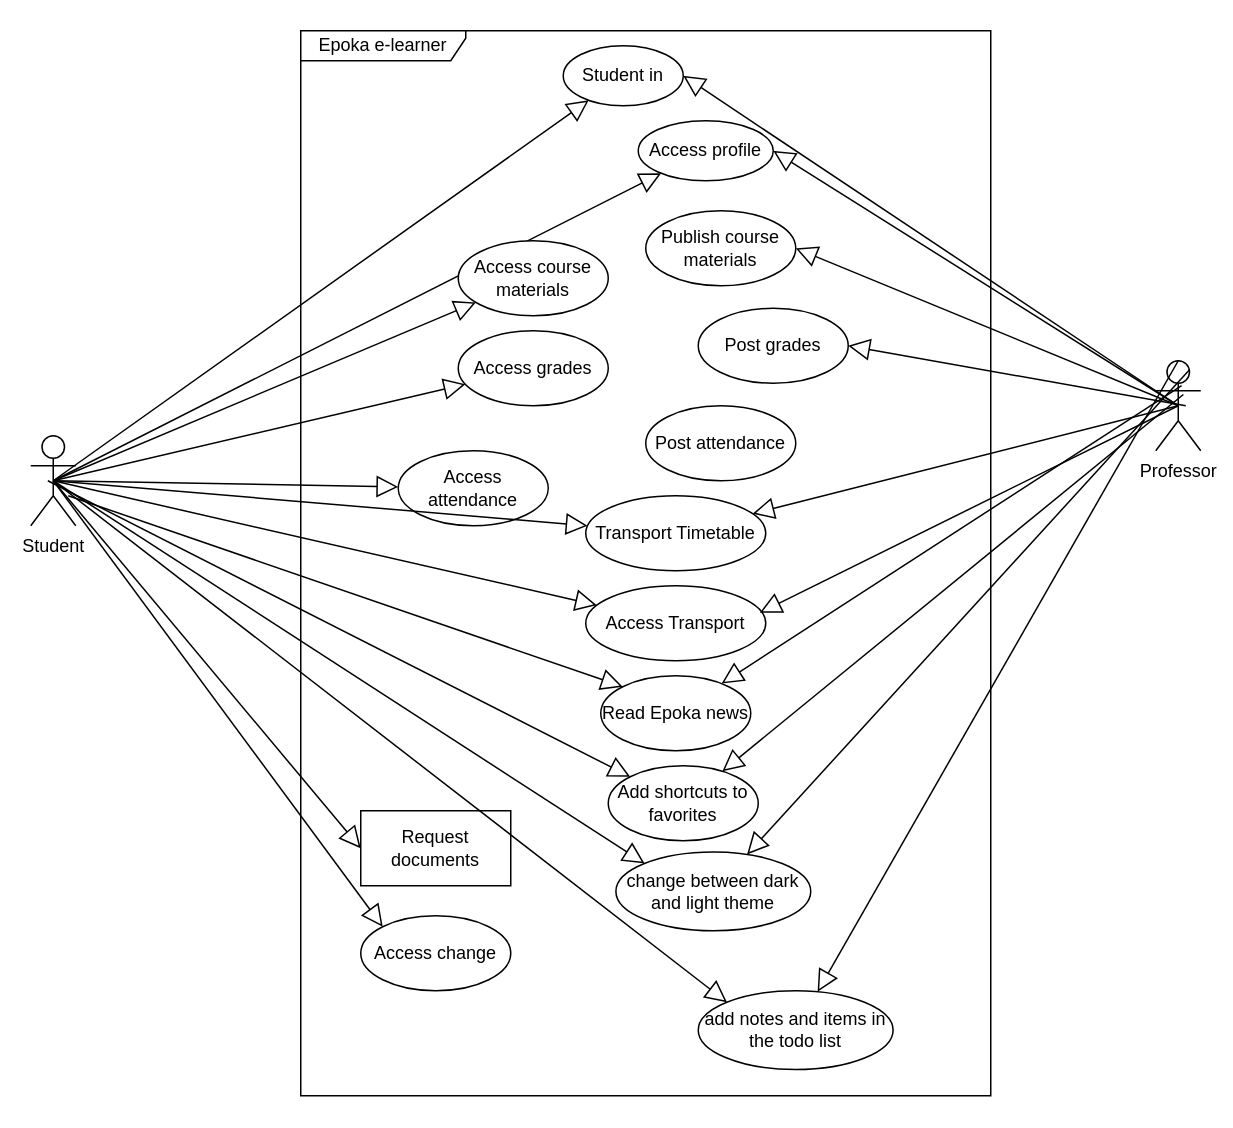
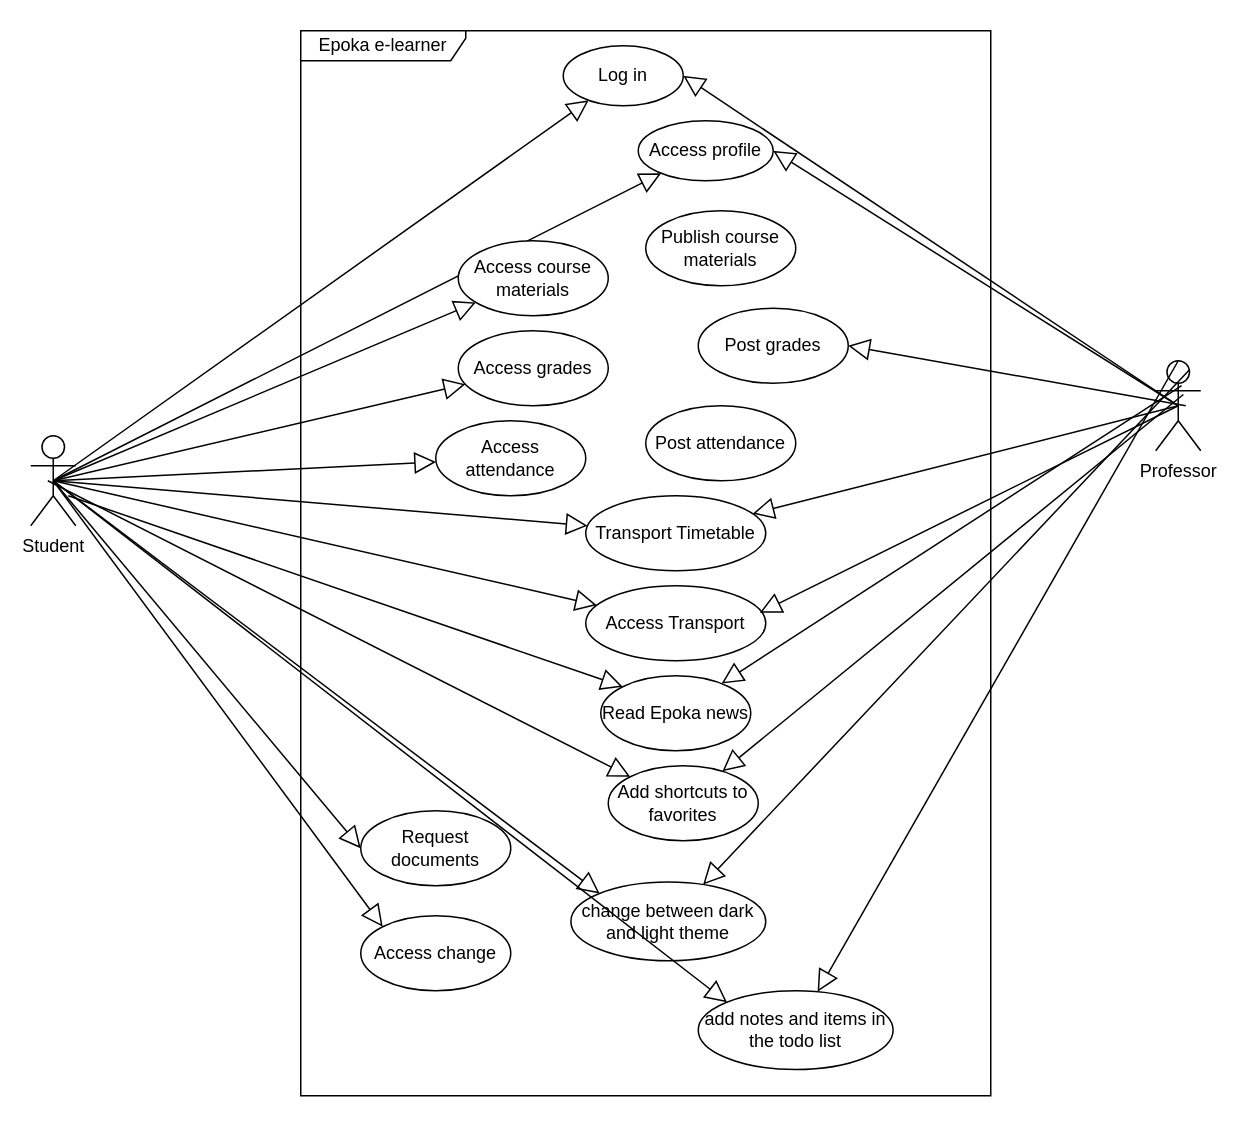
  <mxCell id="0" />
  <mxCell id="1" parent="0" />
  <mxCell id="2" value="Epoka e-learner" style="shape=umlFrame;whiteSpace=wrap;html=1;width=110;height=20;" vertex="1" parent="1"><mxGeometry x="200" y="20" width="460" height="710" as="geometry" /></mxCell>
  <mxCell id="3" value="Student" style="shape=umlActor;html=1;verticalLabelPosition=bottom;verticalAlign=top;align=center;" vertex="1" parent="1"><mxGeometry x="20" y="290" width="30" height="60" as="geometry" /></mxCell>
  <mxCell id="4" value="Professor" style="shape=umlActor;html=1;verticalLabelPosition=bottom;verticalAlign=top;align=center;" vertex="1" parent="1"><mxGeometry x="770" y="240" width="30" height="60" as="geometry" /></mxCell>
- <mxCell id="5" value="Student in" style="ellipse;whiteSpace=wrap;html=1;" vertex="1" parent="1"><mxGeometry x="375" y="30" width="80" height="40" as="geometry" /></mxCell>
+ <mxCell id="5" value="Log in" style="ellipse;whiteSpace=wrap;html=1;" vertex="1" parent="1"><mxGeometry x="375" y="30" width="80" height="40" as="geometry" /></mxCell>
  <mxCell id="6" value="Access profile" style="ellipse;whiteSpace=wrap;html=1;" vertex="1" parent="1"><mxGeometry x="425" y="80" width="90" height="40" as="geometry" /></mxCell>
  <mxCell id="7" value="" style="edgeStyle=none;html=1;endArrow=block;endFill=0;endSize=12;verticalAlign=bottom;exitX=0.5;exitY=0.5;exitDx=0;exitDy=0;exitPerimeter=0;entryX=1;entryY=0.5;entryDx=0;entryDy=0;" edge="1" parent="1" source="4" target="5"><mxGeometry width="160" relative="1" as="geometry"><mxPoint x="440" y="250" as="sourcePoint" /><mxPoint x="600" y="250" as="targetPoint" /></mxGeometry></mxCell>
  <mxCell id="8" value="" style="edgeStyle=none;html=1;endArrow=block;endFill=0;endSize=12;verticalAlign=bottom;exitX=0.5;exitY=0.5;exitDx=0;exitDy=0;exitPerimeter=0;" edge="1" parent="1" source="3" target="5"><mxGeometry width="160" relative="1" as="geometry"><mxPoint x="130" y="220" as="sourcePoint" /><mxPoint x="290" y="220" as="targetPoint" /></mxGeometry></mxCell>
  <mxCell id="9" value="" style="edgeStyle=none;html=1;endArrow=block;endFill=0;endSize=12;verticalAlign=bottom;exitX=0.5;exitY=0.5;exitDx=0;exitDy=0;exitPerimeter=0;" edge="1" parent="1" source="3" target="6"><mxGeometry width="160" relative="1" as="geometry"><mxPoint x="140" y="220" as="sourcePoint" /><mxPoint x="381.783" y="201.314" as="targetPoint" /></mxGeometry></mxCell>
  <mxCell id="10" value="" style="edgeStyle=none;html=1;endArrow=block;endFill=0;endSize=12;verticalAlign=bottom;exitX=0.5;exitY=0.5;exitDx=0;exitDy=0;exitPerimeter=0;entryX=1;entryY=0.5;entryDx=0;entryDy=0;" edge="1" parent="1" source="4" target="6"><mxGeometry width="160" relative="1" as="geometry"><mxPoint x="440" y="250" as="sourcePoint" /><mxPoint x="600" y="250" as="targetPoint" /></mxGeometry></mxCell>
  <mxCell id="11" value="Access course materials&lt;span style=&quot;color: rgba(0 , 0 , 0 , 0) ; font-family: monospace ; font-size: 0px&quot;&gt;%3CmxGraphModel%3E%3Croot%3E%3CmxCell%20id%3D%220%22%2F%3E%3CmxCell%20id%3D%221%22%20parent%3D%220%22%2F%3E%3CmxCell%20id%3D%222%22%20value%3D%22%22%20style%3D%22edgeStyle%3Dnone%3Bhtml%3D1%3BendArrow%3Dblock%3BendFill%3D0%3BendSize%3D12%3BverticalAlign%3Dbottom%3B%22%20edge%3D%221%22%20parent%3D%221%22%3E%3CmxGeometry%20width%3D%22160%22%20relative%3D%221%22%20as%3D%22geometry%22%3E%3CmxPoint%20x%3D%22150%22%20y%3D%22230%22%20as%3D%22sourcePoint%22%2F%3E%3CmxPoint%20x%3D%22391.783%22%20y%3D%22201.314%22%20as%3D%22targetPoint%22%2F%3E%3C%2FmxGeometry%3E%3C%2FmxCell%3E%3C%2Froot%3E%3C%2FmxGraphModel%3E&lt;/span&gt;" style="ellipse;whiteSpace=wrap;html=1;" vertex="1" parent="1"><mxGeometry x="305" y="160" width="100" height="50" as="geometry" /></mxCell>
  <mxCell id="12" value="Publish course materials" style="ellipse;whiteSpace=wrap;html=1;" vertex="1" parent="1"><mxGeometry x="430" y="140" width="100" height="50" as="geometry" /></mxCell>
  <mxCell id="13" value="" style="edgeStyle=none;html=1;endArrow=block;endFill=0;endSize=12;verticalAlign=bottom;exitX=0.5;exitY=0.5;exitDx=0;exitDy=0;exitPerimeter=0;" edge="1" parent="1" source="3" target="11"><mxGeometry width="160" relative="1" as="geometry"><mxPoint x="139" y="220" as="sourcePoint" /><mxPoint x="365.002" y="219.998" as="targetPoint" /></mxGeometry></mxCell>
- <mxCell id="14" value="" style="edgeStyle=none;html=1;endArrow=block;endFill=0;endSize=12;verticalAlign=bottom;entryX=1;entryY=0.5;entryDx=0;entryDy=0;exitX=0.5;exitY=0.5;exitDx=0;exitDy=0;exitPerimeter=0;" edge="1" parent="1" source="4" target="12"><mxGeometry width="160" relative="1" as="geometry"><mxPoint x="710" y="280" as="sourcePoint" /><mxPoint x="465" y="210" as="targetPoint" /></mxGeometry></mxCell>
  <mxCell id="15" value="Access grades" style="ellipse;whiteSpace=wrap;html=1;" vertex="1" parent="1"><mxGeometry x="305" y="220" width="100" height="50" as="geometry" /></mxCell>
  <mxCell id="16" value="" style="edgeStyle=none;html=1;endArrow=block;endFill=0;endSize=12;verticalAlign=bottom;exitX=0.5;exitY=0.5;exitDx=0;exitDy=0;exitPerimeter=0;" edge="1" parent="1" target="15" source="3"><mxGeometry width="160" relative="1" as="geometry"><mxPoint x="110" y="230" as="sourcePoint" /><mxPoint x="365.002" y="279.998" as="targetPoint" /></mxGeometry></mxCell>
  <mxCell id="17" value="Post grades" style="ellipse;whiteSpace=wrap;html=1;" vertex="1" parent="1"><mxGeometry x="465" y="205" width="100" height="50" as="geometry" /></mxCell>
  <mxCell id="18" value="" style="edgeStyle=none;html=1;endArrow=block;endFill=0;endSize=12;verticalAlign=bottom;entryX=1;entryY=0.5;entryDx=0;entryDy=0;exitX=0.667;exitY=0.5;exitDx=0;exitDy=0;exitPerimeter=0;" edge="1" parent="1" target="17" source="4"><mxGeometry width="160" relative="1" as="geometry"><mxPoint x="710" y="280" as="sourcePoint" /><mxPoint x="480" y="280" as="targetPoint" /></mxGeometry></mxCell>
- <mxCell id="19" value="Access attendance" style="ellipse;whiteSpace=wrap;html=1;" vertex="1" parent="1"><mxGeometry x="265" y="300" width="100" height="50" as="geometry" /></mxCell>
+ <mxCell id="19" value="Access attendance" style="ellipse;whiteSpace=wrap;html=1;" vertex="1" parent="1"><mxGeometry x="290" y="280" width="100" height="50" as="geometry" /></mxCell>
  <mxCell id="20" value="" style="edgeStyle=none;html=1;endArrow=block;endFill=0;endSize=12;verticalAlign=bottom;exitX=0.5;exitY=0.5;exitDx=0;exitDy=0;exitPerimeter=0;" edge="1" parent="1" target="19" source="3"><mxGeometry width="160" relative="1" as="geometry"><mxPoint x="130" y="220" as="sourcePoint" /><mxPoint x="336.002" y="339.998" as="targetPoint" /></mxGeometry></mxCell>
  <mxCell id="21" value="Post attendance" style="ellipse;whiteSpace=wrap;html=1;" vertex="1" parent="1"><mxGeometry x="430" y="270" width="100" height="50" as="geometry" /></mxCell>
- <mxCell id="22" value="Request documents" style="whiteSpace=wrap;html=1;rounded=0;" vertex="1" parent="1"><mxGeometry x="240" y="540" width="100" height="50" as="geometry" /></mxCell>
+ <mxCell id="22" value="Request documents" style="ellipse;whiteSpace=wrap;html=1;" vertex="1" parent="1"><mxGeometry x="240" y="540" width="100" height="50" as="geometry" /></mxCell>
  <mxCell id="23" value="" style="edgeStyle=none;html=1;endArrow=block;endFill=0;endSize=12;verticalAlign=bottom;entryX=0;entryY=0.5;entryDx=0;entryDy=0;exitX=0.5;exitY=0.5;exitDx=0;exitDy=0;exitPerimeter=0;" edge="1" parent="1" target="22" source="3"><mxGeometry width="160" relative="1" as="geometry"><mxPoint x="130" y="230" as="sourcePoint" /><mxPoint x="330.002" y="409.998" as="targetPoint" /></mxGeometry></mxCell>
  <mxCell id="24" value="Access change" style="ellipse;whiteSpace=wrap;html=1;" vertex="1" parent="1"><mxGeometry x="240" y="610" width="100" height="50" as="geometry" /></mxCell>
  <mxCell id="25" value="" style="edgeStyle=none;html=1;endArrow=block;endFill=0;endSize=12;verticalAlign=bottom;entryX=0;entryY=0;entryDx=0;entryDy=0;exitX=0.5;exitY=0.5;exitDx=0;exitDy=0;exitPerimeter=0;" edge="1" parent="1" target="24" source="3"><mxGeometry width="160" relative="1" as="geometry"><mxPoint x="130" y="220" as="sourcePoint" /><mxPoint x="403.502" y="499.998" as="targetPoint" /><Array as="points" /></mxGeometry></mxCell>
  <mxCell id="26" value="" style="edgeStyle=none;html=1;endArrow=block;endFill=0;endSize=12;verticalAlign=bottom;exitX=0.5;exitY=0.5;exitDx=0;exitDy=0;exitPerimeter=0;" edge="1" parent="1" source="4" target="27"><mxGeometry width="160" relative="1" as="geometry"><mxPoint x="700" y="290" as="sourcePoint" /><mxPoint x="620" y="410" as="targetPoint" /></mxGeometry></mxCell>
  <mxCell id="27" value="Transport Timetable" style="ellipse;whiteSpace=wrap;html=1;" vertex="1" parent="1"><mxGeometry x="390" y="330" width="120" height="50" as="geometry" /></mxCell>
  <mxCell id="28" value="" style="edgeStyle=none;html=1;endArrow=block;endFill=0;endSize=12;verticalAlign=bottom;exitX=0.5;exitY=0.5;exitDx=0;exitDy=0;exitPerimeter=0;" edge="1" parent="1" source="3" target="27"><mxGeometry width="160" relative="1" as="geometry"><mxPoint x="140" y="240" as="sourcePoint" /><mxPoint x="500" y="475" as="targetPoint" /></mxGeometry></mxCell>
  <mxCell id="29" value="Access Transport" style="ellipse;whiteSpace=wrap;html=1;" vertex="1" parent="1"><mxGeometry x="390" y="390" width="120" height="50" as="geometry" /></mxCell>
  <mxCell id="30" value="" style="edgeStyle=none;html=1;endArrow=block;endFill=0;endSize=12;verticalAlign=bottom;entryX=0.967;entryY=0.36;entryDx=0;entryDy=0;entryPerimeter=0;exitX=0.5;exitY=0.5;exitDx=0;exitDy=0;exitPerimeter=0;" edge="1" parent="1" source="4" target="29"><mxGeometry width="160" relative="1" as="geometry"><mxPoint x="710" y="280" as="sourcePoint" /><mxPoint x="525.654" y="462.4" as="targetPoint" /></mxGeometry></mxCell>
  <mxCell id="31" value="" style="edgeStyle=none;html=1;endArrow=block;endFill=0;endSize=12;verticalAlign=bottom;exitX=0.5;exitY=0.5;exitDx=0;exitDy=0;exitPerimeter=0;" edge="1" parent="1" source="3" target="29"><mxGeometry width="160" relative="1" as="geometry"><mxPoint x="150" y="260" as="sourcePoint" /><mxPoint x="490" y="530" as="targetPoint" /><Array as="points" /></mxGeometry></mxCell>
  <mxCell id="32" value="Read Epoka news" style="ellipse;whiteSpace=wrap;html=1;" vertex="1" parent="1"><mxGeometry x="400" y="450" width="100" height="50" as="geometry" /></mxCell>
  <mxCell id="33" value="" style="edgeStyle=none;html=1;endArrow=block;endFill=0;endSize=12;verticalAlign=bottom;exitX=0.575;exitY=0.276;exitDx=0;exitDy=0;exitPerimeter=0;" edge="1" parent="1" source="4" target="32"><mxGeometry width="160" relative="1" as="geometry"><mxPoint x="795" y="280" as="sourcePoint" /><mxPoint x="516.04" y="508" as="targetPoint" /></mxGeometry></mxCell>
  <mxCell id="34" value="" style="edgeStyle=none;html=1;endArrow=block;endFill=0;endSize=12;verticalAlign=bottom;entryX=0;entryY=0;entryDx=0;entryDy=0;exitX=0.5;exitY=0.5;exitDx=0;exitDy=0;exitPerimeter=0;" edge="1" parent="1" target="32"><mxGeometry width="160" relative="1" as="geometry"><mxPoint x="45" y="330" as="sourcePoint" /><mxPoint x="281" y="505" as="targetPoint" /></mxGeometry></mxCell>
  <mxCell id="35" value="Add shortcuts to favorites" style="ellipse;whiteSpace=wrap;html=1;" vertex="1" parent="1"><mxGeometry x="405" y="510" width="100" height="50" as="geometry" /></mxCell>
  <mxCell id="36" value="" style="edgeStyle=none;html=1;endArrow=block;endFill=0;endSize=12;verticalAlign=bottom;exitX=0.614;exitY=0.375;exitDx=0;exitDy=0;exitPerimeter=0;" edge="1" parent="1" target="35" source="4"><mxGeometry width="160" relative="1" as="geometry"><mxPoint x="788.63" y="316.56" as="sourcePoint" /><mxPoint x="517.42" y="568" as="targetPoint" /></mxGeometry></mxCell>
  <mxCell id="37" value="" style="edgeStyle=none;html=1;endArrow=block;endFill=0;endSize=12;verticalAlign=bottom;entryX=0;entryY=0;entryDx=0;entryDy=0;exitX=0.5;exitY=0.5;exitDx=0;exitDy=0;exitPerimeter=0;" edge="1" parent="1" target="35"><mxGeometry width="160" relative="1" as="geometry"><mxPoint x="31.38" y="320" as="sourcePoint" /><mxPoint x="282.38" y="565" as="targetPoint" /></mxGeometry></mxCell>
- <mxCell id="38" value="change between dark and light theme" style="ellipse;whiteSpace=wrap;html=1;" vertex="1" parent="1"><mxGeometry x="410.1" y="567.5" width="129.9" height="52.5" as="geometry" /></mxCell>
+ <mxCell id="38" value="change between dark and light theme" style="ellipse;whiteSpace=wrap;html=1;" vertex="1" parent="1"><mxGeometry x="380.1" y="587.5" width="129.9" height="52.5" as="geometry" /></mxCell>
  <mxCell id="39" value="" style="edgeStyle=none;html=1;endArrow=block;endFill=0;endSize=12;verticalAlign=bottom;exitX=0.75;exitY=0.1;exitDx=0;exitDy=0;exitPerimeter=0;" edge="1" parent="1" target="38" source="4"><mxGeometry width="160" relative="1" as="geometry"><mxPoint x="793.52" y="320" as="sourcePoint" /><mxPoint x="522.52" y="625.5" as="targetPoint" /></mxGeometry></mxCell>
  <mxCell id="40" value="" style="edgeStyle=none;html=1;endArrow=block;endFill=0;endSize=12;verticalAlign=bottom;entryX=0;entryY=0;entryDx=0;entryDy=0;exitX=0.5;exitY=0.5;exitDx=0;exitDy=0;exitPerimeter=0;" edge="1" parent="1" target="38" source="3"><mxGeometry width="160" relative="1" as="geometry"><mxPoint x="36.48" y="377.5" as="sourcePoint" /><mxPoint x="287.48" y="622.5" as="targetPoint" /></mxGeometry></mxCell>
  <mxCell id="41" value="add notes and items in the todo list" style="ellipse;whiteSpace=wrap;html=1;" vertex="1" parent="1"><mxGeometry x="465" y="660" width="129.9" height="52.5" as="geometry" /></mxCell>
  <mxCell id="42" value="" style="edgeStyle=none;html=1;endArrow=block;endFill=0;endSize=12;verticalAlign=bottom;exitX=0.5;exitY=0;exitDx=0;exitDy=0;exitPerimeter=0;" edge="1" parent="1" target="41" source="4"><mxGeometry width="160" relative="1" as="geometry"><mxPoint x="785" y="260" as="sourcePoint" /><mxPoint x="530.02" y="699.5" as="targetPoint" /></mxGeometry></mxCell>
  <mxCell id="43" value="" style="edgeStyle=none;html=1;endArrow=block;endFill=0;endSize=12;verticalAlign=bottom;entryX=0;entryY=0;entryDx=0;entryDy=0;exitX=0.5;exitY=0.5;exitDx=0;exitDy=0;exitPerimeter=0;" edge="1" parent="1" target="41" source="3"><mxGeometry width="160" relative="1" as="geometry"><mxPoint x="42.5" y="394" as="sourcePoint" /><mxPoint x="294.98" y="696.5" as="targetPoint" /></mxGeometry></mxCell>
